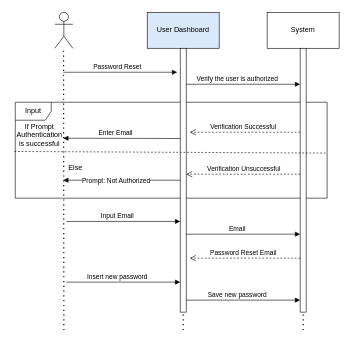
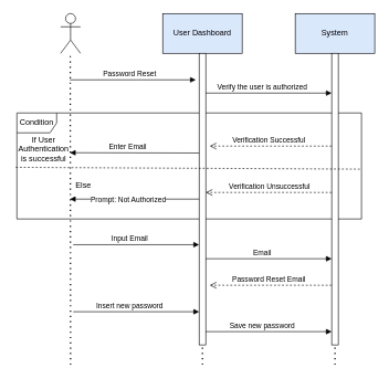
  <mxCell id="0" />
  <mxCell id="1" parent="0" />
- <mxCell id="2" value="Input" style="shape=umlFrame;whiteSpace=wrap;html=1;" vertex="1" parent="1"><mxGeometry x="25" y="170" width="520" height="160" as="geometry" /></mxCell>
+ <mxCell id="2" value="Condition" style="shape=umlFrame;whiteSpace=wrap;html=1;" vertex="1" parent="1"><mxGeometry x="25" y="170" width="520" height="160" as="geometry" /></mxCell>
  <mxCell id="3" value="" style="shape=umlActor;verticalLabelPosition=bottom;verticalAlign=top;html=1;outlineConnect=0;" vertex="1" parent="1"><mxGeometry x="91" y="20" width="30" height="60" as="geometry" /></mxCell>
  <mxCell id="4" value="User Dashboard" style="rounded=0;whiteSpace=wrap;html=1;fillColor=#dae8fc;" vertex="1" parent="1"><mxGeometry x="245" y="20" width="120" height="60" as="geometry" /></mxCell>
- <mxCell id="5" value="System" style="rounded=0;whiteSpace=wrap;html=1;" vertex="1" parent="1"><mxGeometry x="445" y="20" width="120" height="60" as="geometry" /></mxCell>
+ <mxCell id="5" value="System" style="rounded=0;whiteSpace=wrap;html=1;fillColor=#dae8fc;" vertex="1" parent="1"><mxGeometry x="445" y="20" width="120" height="60" as="geometry" /></mxCell>
  <mxCell id="6" value="" style="endArrow=none;dashed=1;html=1;dashPattern=1 3;strokeWidth=2;rounded=0;" edge="1" parent="1"><mxGeometry width="50" height="50" relative="1" as="geometry"><mxPoint x="106" y="550" as="sourcePoint" /><mxPoint x="105.5" y="80" as="targetPoint" /></mxGeometry></mxCell>
  <mxCell id="7" value="" style="endArrow=none;dashed=1;html=1;dashPattern=1 3;strokeWidth=2;rounded=0;" edge="1" parent="1"><mxGeometry width="50" height="50" relative="1" as="geometry"><mxPoint x="305" y="550" as="sourcePoint" /><mxPoint x="304.5" y="80" as="targetPoint" /></mxGeometry></mxCell>
  <mxCell id="8" value="" style="rounded=0;whiteSpace=wrap;html=1;" vertex="1" parent="1"><mxGeometry x="300" y="80" width="10" height="440" as="geometry" /></mxCell>
  <mxCell id="9" value="Password Reset" style="html=1;verticalAlign=bottom;endArrow=block;rounded=0;" edge="1" parent="1"><mxGeometry x="-0.053" width="80" relative="1" as="geometry"><mxPoint x="105" y="120" as="sourcePoint" /><mxPoint x="295" y="120" as="targetPoint" /><Array as="points"><mxPoint x="205" y="120" /></Array><mxPoint as="offset" /></mxGeometry></mxCell>
  <mxCell id="10" value="Verify the user is authorized" style="html=1;verticalAlign=bottom;endArrow=block;rounded=0;" edge="1" parent="1"><mxGeometry x="-0.105" width="80" relative="1" as="geometry"><mxPoint x="310" y="140" as="sourcePoint" /><mxPoint x="500" y="140" as="targetPoint" /><mxPoint as="offset" /></mxGeometry></mxCell>
  <mxCell id="11" value="" style="endArrow=none;dashed=1;html=1;dashPattern=1 3;strokeWidth=2;rounded=0;startArrow=none;" edge="1" parent="1" source="12"><mxGeometry width="50" height="50" relative="1" as="geometry"><mxPoint x="504.5" y="571.6" as="sourcePoint" /><mxPoint x="504.5" y="80" as="targetPoint" /></mxGeometry></mxCell>
  <mxCell id="12" value="" style="rounded=0;whiteSpace=wrap;html=1;" vertex="1" parent="1"><mxGeometry x="500" y="80" width="10" height="440" as="geometry" /></mxCell>
  <mxCell id="13" value="" style="endArrow=none;dashed=1;html=1;dashPattern=1 3;strokeWidth=2;rounded=0;" edge="1" parent="1" target="12"><mxGeometry width="50" height="50" relative="1" as="geometry"><mxPoint x="505" y="550" as="sourcePoint" /><mxPoint x="504.5" y="80" as="targetPoint" /></mxGeometry></mxCell>
  <mxCell id="14" value="Verification Successful" style="html=1;verticalAlign=bottom;endArrow=open;dashed=1;endSize=8;rounded=0;" edge="1" parent="1"><mxGeometry x="0.033" relative="1" as="geometry"><mxPoint x="500" y="220" as="sourcePoint" /><mxPoint x="316" y="220" as="targetPoint" /><mxPoint as="offset" /></mxGeometry></mxCell>
- <mxCell id="15" value="If Prompt&lt;br&gt;Authentication&lt;br&gt;is successful" style="text;html=1;align=center;verticalAlign=middle;resizable=0;points=[];autosize=1;strokeColor=none;fillColor=none;" vertex="1" parent="1"><mxGeometry x="20" y="200" width="90" height="50" as="geometry" /></mxCell>
+ <mxCell id="15" value="If User&lt;br&gt;Authentication&lt;br&gt;is successful" style="text;html=1;align=center;verticalAlign=middle;resizable=0;points=[];autosize=1;strokeColor=none;fillColor=none;" vertex="1" parent="1"><mxGeometry x="20" y="200" width="90" height="50" as="geometry" /></mxCell>
  <mxCell id="16" value="Else" style="text;html=1;align=center;verticalAlign=middle;resizable=0;points=[];autosize=1;strokeColor=none;fillColor=none;" vertex="1" parent="1"><mxGeometry x="105" y="270" width="40" height="20" as="geometry" /></mxCell>
  <mxCell id="17" value="" style="html=1;verticalAlign=bottom;endArrow=open;dashed=1;endSize=8;rounded=0;" edge="1" parent="1"><mxGeometry relative="1" as="geometry"><mxPoint x="500" y="290" as="sourcePoint" /><mxPoint x="310" y="290" as="targetPoint" /></mxGeometry></mxCell>
  <mxCell id="18" value="Verification Unsuccessful" style="edgeLabel;html=1;align=center;verticalAlign=middle;resizable=0;points=[];" vertex="1" connectable="0" parent="17"><mxGeometry x="-0.32" y="2" relative="1" as="geometry"><mxPoint x="-30" y="-12" as="offset" /></mxGeometry></mxCell>
  <mxCell id="19" value="" style="endArrow=none;dashed=1;html=1;rounded=0;exitX=-0.003;exitY=0.513;exitDx=0;exitDy=0;exitPerimeter=0;entryX=1;entryY=0.53;entryDx=0;entryDy=0;entryPerimeter=0;" edge="1" parent="1" source="2" target="2"><mxGeometry width="50" height="50" relative="1" as="geometry"><mxPoint x="20" y="242.4" as="sourcePoint" /><mxPoint x="495" y="240" as="targetPoint" /></mxGeometry></mxCell>
  <mxCell id="20" value="Enter Email" style="html=1;verticalAlign=bottom;endArrow=block;rounded=0;exitX=0;exitY=0.342;exitDx=0;exitDy=0;exitPerimeter=0;" edge="1" parent="1" source="8"><mxGeometry x="0.105" width="80" relative="1" as="geometry"><mxPoint x="300" y="210" as="sourcePoint" /><mxPoint x="105" y="230" as="targetPoint" /><mxPoint as="offset" /></mxGeometry></mxCell>
  <mxCell id="21" value="" style="html=1;verticalAlign=bottom;endArrow=block;rounded=0;" edge="1" parent="1" source="8"><mxGeometry x="-0.128" y="20" width="80" relative="1" as="geometry"><mxPoint x="285" y="290" as="sourcePoint" /><mxPoint x="105" y="300" as="targetPoint" /><mxPoint as="offset" /></mxGeometry></mxCell>
  <mxCell id="22" value="Prompt: Not Authorized" style="edgeLabel;html=1;align=center;verticalAlign=middle;resizable=0;points=[];" vertex="1" connectable="0" parent="21"><mxGeometry x="0.111" y="-1" relative="1" as="geometry"><mxPoint y="1" as="offset" /></mxGeometry></mxCell>
  <mxCell id="23" value="Input Email" style="html=1;verticalAlign=bottom;endArrow=block;rounded=0;" edge="1" parent="1"><mxGeometry x="-0.105" width="80" relative="1" as="geometry"><mxPoint x="110" y="368.82" as="sourcePoint" /><mxPoint x="300" y="368.82" as="targetPoint" /><Array as="points"><mxPoint x="210" y="368.82" /></Array><mxPoint as="offset" /></mxGeometry></mxCell>
  <mxCell id="24" value="Email" style="html=1;verticalAlign=bottom;endArrow=block;rounded=0;" edge="1" parent="1"><mxGeometry x="-0.105" width="80" relative="1" as="geometry"><mxPoint x="310" y="390" as="sourcePoint" /><mxPoint x="500" y="390" as="targetPoint" /><mxPoint as="offset" /></mxGeometry></mxCell>
  <mxCell id="25" value="Password Reset Email" style="html=1;verticalAlign=bottom;endArrow=open;dashed=1;endSize=8;rounded=0;" edge="1" parent="1"><mxGeometry x="0.033" relative="1" as="geometry"><mxPoint x="500" y="430" as="sourcePoint" /><mxPoint x="316" y="430" as="targetPoint" /><mxPoint as="offset" /></mxGeometry></mxCell>
  <mxCell id="26" value="Insert new password" style="html=1;verticalAlign=bottom;endArrow=block;rounded=0;" edge="1" parent="1"><mxGeometry x="-0.105" width="80" relative="1" as="geometry"><mxPoint x="110" y="470" as="sourcePoint" /><mxPoint x="300" y="470" as="targetPoint" /><Array as="points"><mxPoint x="210" y="470" /></Array><mxPoint as="offset" /></mxGeometry></mxCell>
  <mxCell id="27" value="Save new password" style="html=1;verticalAlign=bottom;endArrow=block;rounded=0;" edge="1" parent="1"><mxGeometry x="-0.105" width="80" relative="1" as="geometry"><mxPoint x="310" y="500" as="sourcePoint" /><mxPoint x="500" y="500" as="targetPoint" /><Array as="points"><mxPoint x="410" y="500" /></Array><mxPoint as="offset" /></mxGeometry></mxCell>
